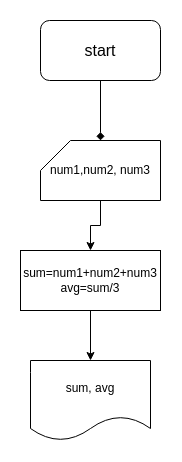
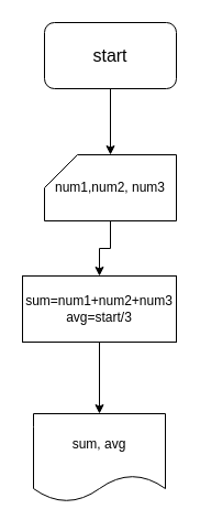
  <mxCell id="0" />
  <mxCell id="1" parent="0" />
- <mxCell id="2" style="edgeStyle=orthogonalEdgeStyle;rounded=0;orthogonalLoop=1;jettySize=auto;html=1;endArrow=diamond;" parent="1" source="3" target="5" edge="1"><mxGeometry relative="1" as="geometry"><mxPoint x="100" y="130" as="targetPoint" /></mxGeometry></mxCell>
+ <mxCell id="2" style="edgeStyle=orthogonalEdgeStyle;rounded=0;orthogonalLoop=1;jettySize=auto;html=1;" parent="1" source="3" target="5" edge="1"><mxGeometry relative="1" as="geometry"><mxPoint x="100" y="130" as="targetPoint" /></mxGeometry></mxCell>
  <mxCell id="3" value="&lt;font style=&quot;font-size: 16px;&quot;&gt;start&lt;/font&gt;" style="rounded=1;whiteSpace=wrap;html=1;" parent="1" vertex="1"><mxGeometry x="40" y="20" width="120" height="60" as="geometry" /></mxCell>
  <mxCell id="4" style="edgeStyle=orthogonalEdgeStyle;rounded=0;orthogonalLoop=1;jettySize=auto;html=1;" parent="1" source="5" target="7" edge="1"><mxGeometry relative="1" as="geometry"><mxPoint x="100" y="240" as="targetPoint" /></mxGeometry></mxCell>
  <mxCell id="5" value="num1,num2, num3" style="shape=card;whiteSpace=wrap;html=1;" parent="1" vertex="1"><mxGeometry x="40" y="140" width="120" height="60" as="geometry" /></mxCell>
  <mxCell id="6" style="edgeStyle=orthogonalEdgeStyle;rounded=0;orthogonalLoop=1;jettySize=auto;html=1;" parent="1" source="7" target="8" edge="1"><mxGeometry relative="1" as="geometry"><mxPoint x="90" y="360" as="targetPoint" /></mxGeometry></mxCell>
- <mxCell id="7" value="sum=num1+num2+num3&lt;br&gt;avg=sum/3" style="rounded=0;whiteSpace=wrap;html=1;" parent="1" vertex="1"><mxGeometry x="20" y="250" width="140" height="60" as="geometry" /></mxCell>
- <mxCell id="8" value="sum, avg" style="shape=document;whiteSpace=wrap;html=1;boundedLbl=1;" parent="1" vertex="1"><mxGeometry x="30" y="360" width="120" height="80" as="geometry" /></mxCell>
+ <mxCell id="7" value="sum=num1+num2+num3&lt;br&gt;avg=start/3" style="rounded=0;whiteSpace=wrap;html=1;" parent="1" vertex="1"><mxGeometry x="20" y="250" width="140" height="60" as="geometry" /></mxCell>
+ <mxCell id="8" value="sum, avg" style="shape=document;whiteSpace=wrap;html=1;boundedLbl=1;" parent="1" vertex="1"><mxGeometry x="30" y="375" width="120" height="80" as="geometry" /></mxCell>
